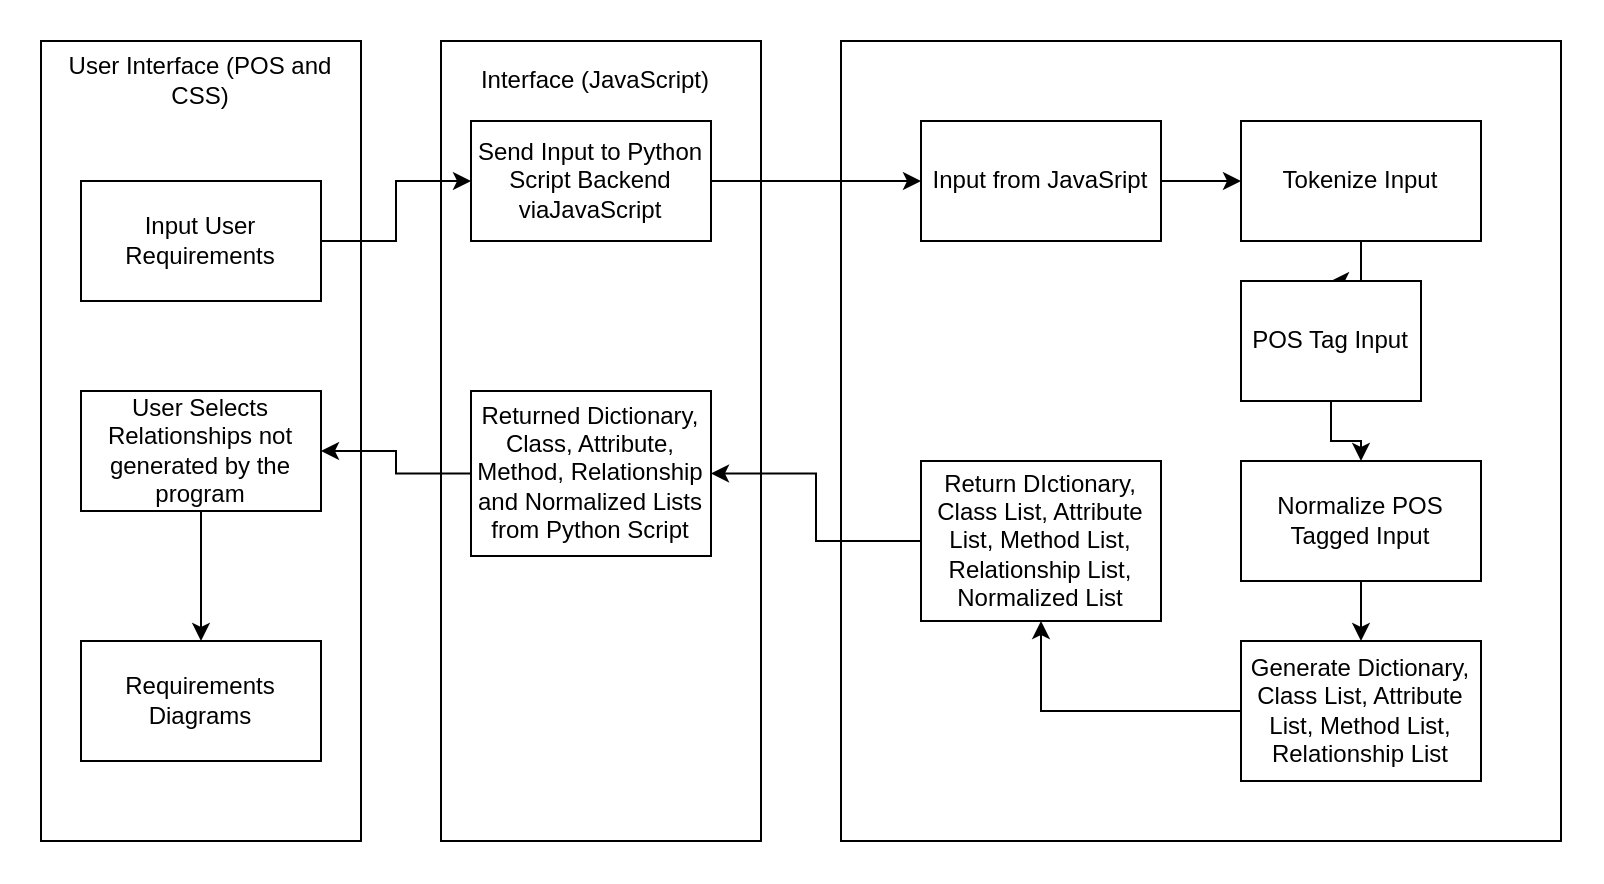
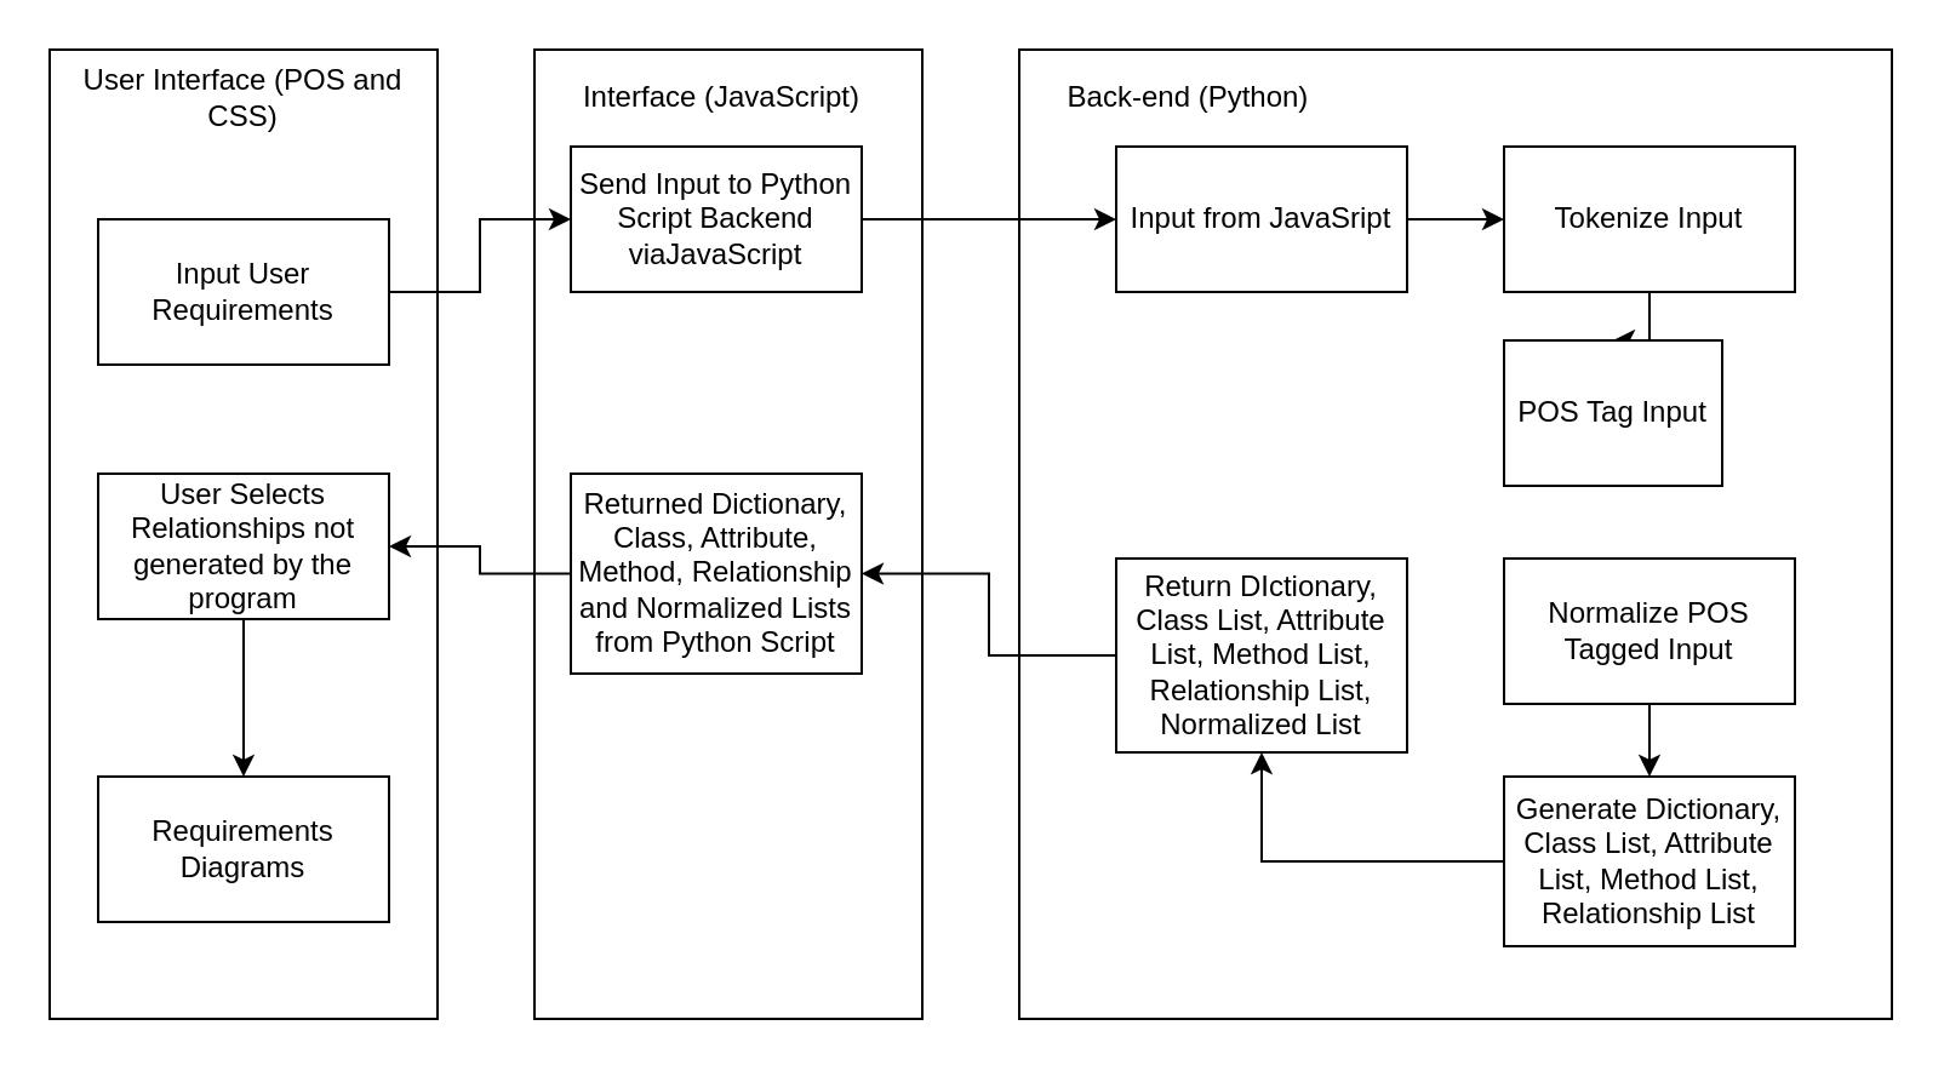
  <mxCell id="0" />
  <mxCell id="1" parent="0" />
  <mxCell id="2" value="" style="rounded=0;whiteSpace=wrap;html=1;" parent="1" vertex="1"><mxGeometry x="420" y="20" width="360" height="400" as="geometry" /></mxCell>
  <mxCell id="3" value="" style="rounded=0;whiteSpace=wrap;html=1;strokeColor=#000000;" parent="1" vertex="1"><mxGeometry x="220" y="20" width="160" height="400" as="geometry" /></mxCell>
  <mxCell id="4" value="" style="rounded=0;whiteSpace=wrap;html=1;" parent="1" vertex="1"><mxGeometry x="20" y="20" width="160" height="400" as="geometry" /></mxCell>
  <mxCell id="5" value="" style="edgeStyle=orthogonalEdgeStyle;rounded=0;orthogonalLoop=1;jettySize=auto;html=1;entryX=0;entryY=0.5;entryDx=0;entryDy=0;" parent="1" source="6" target="8" edge="1"><mxGeometry relative="1" as="geometry"><mxPoint x="100" y="10" as="targetPoint" /></mxGeometry></mxCell>
  <mxCell id="6" value="Input User Requirements" style="rounded=0;whiteSpace=wrap;html=1;" parent="1" vertex="1"><mxGeometry x="40" y="90" width="120" height="60" as="geometry" /></mxCell>
  <mxCell id="7" style="edgeStyle=orthogonalEdgeStyle;rounded=0;orthogonalLoop=1;jettySize=auto;html=1;" parent="1" source="8" target="10" edge="1"><mxGeometry relative="1" as="geometry" /></mxCell>
  <mxCell id="8" value="Send Input to Python Script Backend viaJavaScript" style="rounded=0;whiteSpace=wrap;html=1;" parent="1" vertex="1"><mxGeometry x="235" y="60" width="120" height="60" as="geometry" /></mxCell>
  <mxCell id="9" value="" style="edgeStyle=orthogonalEdgeStyle;rounded=0;orthogonalLoop=1;jettySize=auto;html=1;" parent="1" source="10" target="12" edge="1"><mxGeometry relative="1" as="geometry" /></mxCell>
  <mxCell id="10" value="Input from JavaSript" style="rounded=0;whiteSpace=wrap;html=1;" parent="1" vertex="1"><mxGeometry x="460" y="60" width="120" height="60" as="geometry" /></mxCell>
  <mxCell id="11" value="" style="edgeStyle=orthogonalEdgeStyle;rounded=0;orthogonalLoop=1;jettySize=auto;html=1;" parent="1" source="12" target="14" edge="1"><mxGeometry relative="1" as="geometry" /></mxCell>
  <mxCell id="12" value="Tokenize Input" style="rounded=0;whiteSpace=wrap;html=1;" parent="1" vertex="1"><mxGeometry x="620" y="60" width="120" height="60" as="geometry" /></mxCell>
- <mxCell id="13" value="" style="edgeStyle=orthogonalEdgeStyle;rounded=0;orthogonalLoop=1;jettySize=auto;html=1;" parent="1" source="14" target="16" edge="1"><mxGeometry relative="1" as="geometry" /></mxCell>
  <mxCell id="14" value="POS Tag Input" style="rounded=0;whiteSpace=wrap;html=1;" parent="1" vertex="1"><mxGeometry x="620" y="140" width="90" height="60" as="geometry" /></mxCell>
  <mxCell id="15" value="" style="edgeStyle=orthogonalEdgeStyle;rounded=0;orthogonalLoop=1;jettySize=auto;html=1;" parent="1" source="16" target="18" edge="1"><mxGeometry relative="1" as="geometry" /></mxCell>
  <mxCell id="16" value="Normalize POS Tagged Input" style="rounded=0;whiteSpace=wrap;html=1;" parent="1" vertex="1"><mxGeometry x="620" y="230" width="120" height="60" as="geometry" /></mxCell>
  <mxCell id="17" value="" style="edgeStyle=orthogonalEdgeStyle;rounded=0;orthogonalLoop=1;jettySize=auto;html=1;" parent="1" source="18" target="20" edge="1"><mxGeometry relative="1" as="geometry" /></mxCell>
  <mxCell id="18" value="Generate Dictionary, Class List, Attribute List, Method List, Relationship List" style="rounded=0;whiteSpace=wrap;html=1;" parent="1" vertex="1"><mxGeometry x="620" y="320" width="120" height="70" as="geometry" /></mxCell>
  <mxCell id="19" value="" style="edgeStyle=orthogonalEdgeStyle;rounded=0;orthogonalLoop=1;jettySize=auto;html=1;entryX=1;entryY=0.5;entryDx=0;entryDy=0;" parent="1" source="20" target="22" edge="1"><mxGeometry relative="1" as="geometry" /></mxCell>
  <mxCell id="20" value="Return DIctionary, Class List, Attribute List, Method List, Relationship List, Normalized List" style="rounded=0;whiteSpace=wrap;html=1;" parent="1" vertex="1"><mxGeometry x="460" y="230" width="120" height="80" as="geometry" /></mxCell>
  <mxCell id="21" style="edgeStyle=orthogonalEdgeStyle;rounded=0;orthogonalLoop=1;jettySize=auto;html=1;" edge="1" parent="1" source="22" target="28"><mxGeometry relative="1" as="geometry" /></mxCell>
  <mxCell id="22" value="Returned Dictionary, Class, Attribute, Method, Relationship and Normalized Lists from Python Script" style="rounded=0;whiteSpace=wrap;html=1;" parent="1" vertex="1"><mxGeometry x="235" y="195" width="120" height="82.5" as="geometry" /></mxCell>
  <mxCell id="23" value="Requirements Diagrams" style="rounded=0;whiteSpace=wrap;html=1;" parent="1" vertex="1"><mxGeometry x="40" y="320" width="120" height="60" as="geometry" /></mxCell>
  <mxCell id="24" value="User Interface (POS and CSS)" style="text;html=1;strokeColor=none;fillColor=none;align=center;verticalAlign=middle;whiteSpace=wrap;rounded=0;" parent="1" vertex="1"><mxGeometry x="30" y="30" width="140" height="20" as="geometry" /></mxCell>
  <mxCell id="25" value="&lt;div&gt;Interface (JavaScript)&lt;/div&gt;" style="text;html=1;strokeColor=none;fillColor=none;align=center;verticalAlign=middle;whiteSpace=wrap;rounded=0;" parent="1" vertex="1"><mxGeometry x="235" y="30" width="125" height="20" as="geometry" /></mxCell>
+ <mxCell id="26" value="&lt;div&gt;Back-end (Python) &lt;br&gt;&lt;/div&gt;" style="text;html=1;strokeColor=none;fillColor=none;align=center;verticalAlign=middle;whiteSpace=wrap;rounded=0;" parent="1" vertex="1"><mxGeometry x="430" y="30" width="120" height="20" as="geometry" /></mxCell>
  <mxCell id="27" style="edgeStyle=orthogonalEdgeStyle;rounded=0;orthogonalLoop=1;jettySize=auto;html=1;entryX=0.5;entryY=0;entryDx=0;entryDy=0;" edge="1" parent="1" source="28" target="23"><mxGeometry relative="1" as="geometry" /></mxCell>
  <mxCell id="28" value="User Selects Relationships not generated by the program " style="rounded=0;whiteSpace=wrap;html=1;strokeColor=#000000;" parent="1" vertex="1"><mxGeometry x="40" y="195" width="120" height="60" as="geometry" /></mxCell>
